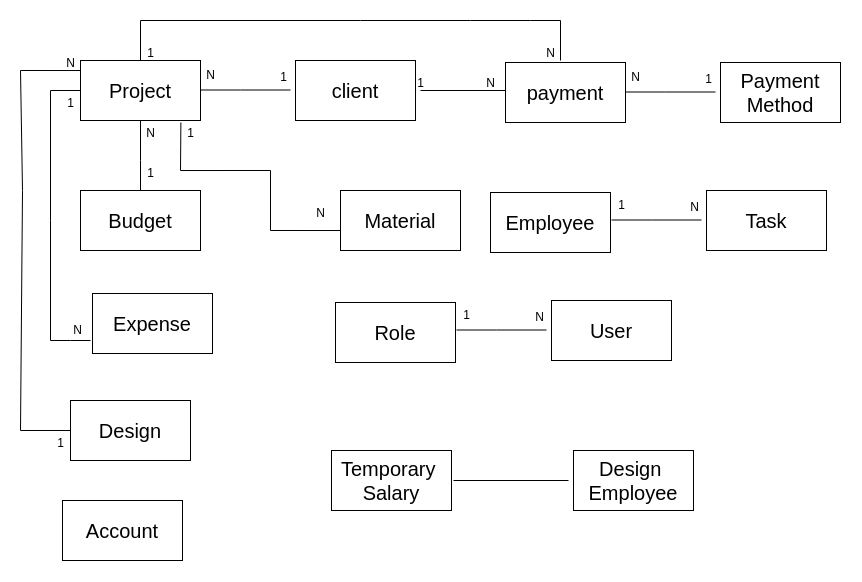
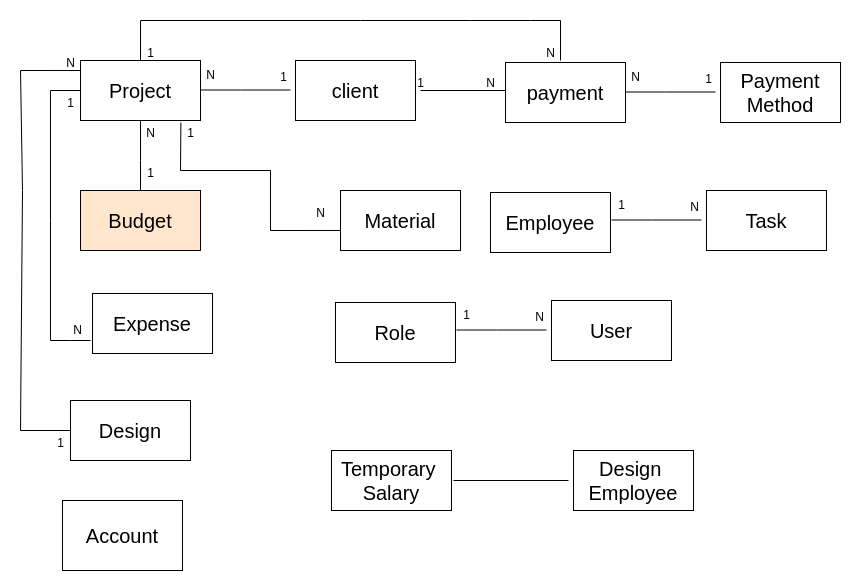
  <mxCell id="0" />
  <mxCell id="1" parent="0" />
  <mxCell id="2" value="&lt;font style=&quot;font-size: 20px;&quot;&gt;Project&lt;/font&gt;" style="rounded=0;whiteSpace=wrap;html=1;" vertex="1" parent="1"><mxGeometry x="80" y="60" width="120" height="60" as="geometry" /></mxCell>
  <mxCell id="3" value="" style="endArrow=none;html=1;rounded=0;" edge="1" parent="1"><mxGeometry width="50" height="50" relative="1" as="geometry"><mxPoint x="200" y="89.5" as="sourcePoint" /><mxPoint x="290" y="89.5" as="targetPoint" /><Array as="points"><mxPoint x="240" y="89.5" /></Array></mxGeometry></mxCell>
  <mxCell id="4" value="&lt;font style=&quot;font-size: 20px;&quot;&gt;client&lt;/font&gt;" style="rounded=0;whiteSpace=wrap;html=1;" vertex="1" parent="1"><mxGeometry x="295" y="60" width="120" height="60" as="geometry" /></mxCell>
- <mxCell id="5" value="&lt;font style=&quot;font-size: 20px;&quot;&gt;Budget&lt;/font&gt;" style="rounded=0;whiteSpace=wrap;html=1;" vertex="1" parent="1"><mxGeometry x="80" y="190" width="120" height="60" as="geometry" /></mxCell>
+ <mxCell id="5" value="&lt;font style=&quot;font-size: 20px;&quot;&gt;Budget&lt;/font&gt;" style="rounded=0;whiteSpace=wrap;html=1;fillColor=#ffe6cc;" vertex="1" parent="1"><mxGeometry x="80" y="190" width="120" height="60" as="geometry" /></mxCell>
  <mxCell id="6" value="" style="endArrow=none;html=1;rounded=0;exitX=0.5;exitY=1;exitDx=0;exitDy=0;entryX=0.5;entryY=0;entryDx=0;entryDy=0;" edge="1" parent="1" source="2" target="5"><mxGeometry width="50" height="50" relative="1" as="geometry"><mxPoint x="100" y="160" as="sourcePoint" /><mxPoint x="140" y="180" as="targetPoint" /><Array as="points"><mxPoint x="140" y="160" /></Array></mxGeometry></mxCell>
  <mxCell id="7" value="N" style="text;html=1;align=center;verticalAlign=middle;resizable=0;points=[];autosize=1;strokeColor=none;fillColor=none;" vertex="1" parent="1"><mxGeometry x="195" y="60" width="30" height="30" as="geometry" /></mxCell>
  <mxCell id="8" value="1" style="text;html=1;align=center;verticalAlign=middle;resizable=0;points=[];autosize=1;strokeColor=none;fillColor=none;" vertex="1" parent="1"><mxGeometry x="268" y="62" width="30" height="30" as="geometry" /></mxCell>
  <mxCell id="9" value="N" style="text;html=1;align=center;verticalAlign=middle;resizable=0;points=[];autosize=1;strokeColor=none;fillColor=none;rotation=0;" vertex="1" parent="1"><mxGeometry x="135" y="118" width="30" height="30" as="geometry" /></mxCell>
  <mxCell id="10" value="1" style="text;html=1;align=center;verticalAlign=middle;resizable=0;points=[];autosize=1;strokeColor=none;fillColor=none;" vertex="1" parent="1"><mxGeometry x="135" y="158" width="30" height="30" as="geometry" /></mxCell>
  <mxCell id="11" value="&lt;font style=&quot;font-size: 20px;&quot;&gt;payment&lt;/font&gt;" style="rounded=0;whiteSpace=wrap;html=1;" vertex="1" parent="1"><mxGeometry x="505" y="62" width="120" height="60" as="geometry" /></mxCell>
  <mxCell id="12" value="" style="endArrow=none;html=1;rounded=0;" edge="1" parent="1"><mxGeometry width="50" height="50" relative="1" as="geometry"><mxPoint x="625" y="91.5" as="sourcePoint" /><mxPoint x="715" y="91.5" as="targetPoint" /><Array as="points"><mxPoint x="665" y="91.5" /></Array></mxGeometry></mxCell>
  <mxCell id="13" value="&lt;font style=&quot;font-size: 20px;&quot;&gt;Payment&lt;/font&gt;&lt;div&gt;&lt;font style=&quot;font-size: 20px;&quot;&gt;Method&lt;/font&gt;&lt;/div&gt;" style="rounded=0;whiteSpace=wrap;html=1;" vertex="1" parent="1"><mxGeometry x="720" y="62" width="120" height="60" as="geometry" /></mxCell>
  <mxCell id="14" value="N" style="text;html=1;align=center;verticalAlign=middle;resizable=0;points=[];autosize=1;strokeColor=none;fillColor=none;" vertex="1" parent="1"><mxGeometry x="620" y="62" width="30" height="30" as="geometry" /></mxCell>
  <mxCell id="15" value="1" style="text;html=1;align=center;verticalAlign=middle;resizable=0;points=[];autosize=1;strokeColor=none;fillColor=none;" vertex="1" parent="1"><mxGeometry x="693" y="64" width="30" height="30" as="geometry" /></mxCell>
  <mxCell id="16" value="" style="endArrow=none;html=1;rounded=0;exitX=0.5;exitY=0;exitDx=0;exitDy=0;" edge="1" parent="1" source="2"><mxGeometry width="50" height="50" relative="1" as="geometry"><mxPoint x="135" y="50" as="sourcePoint" /><mxPoint x="560" y="60" as="targetPoint" /><Array as="points"><mxPoint x="140" y="20" /><mxPoint x="360" y="20" /><mxPoint x="470" y="20" /><mxPoint x="530" y="20" /><mxPoint x="560" y="20" /></Array></mxGeometry></mxCell>
  <mxCell id="17" value="" style="endArrow=none;html=1;rounded=0;" edge="1" parent="1"><mxGeometry width="50" height="50" relative="1" as="geometry"><mxPoint x="420" y="90" as="sourcePoint" /><mxPoint x="505" y="90" as="targetPoint" /></mxGeometry></mxCell>
  <mxCell id="18" value="&lt;font style=&quot;font-size: 20px;&quot;&gt;Employee&lt;/font&gt;" style="rounded=0;whiteSpace=wrap;html=1;" vertex="1" parent="1"><mxGeometry x="490" y="192" width="120" height="60" as="geometry" /></mxCell>
  <mxCell id="19" value="" style="endArrow=none;html=1;rounded=0;" edge="1" parent="1"><mxGeometry width="50" height="50" relative="1" as="geometry"><mxPoint x="611" y="219.5" as="sourcePoint" /><mxPoint x="701" y="219.5" as="targetPoint" /><Array as="points"><mxPoint x="651" y="219.5" /></Array></mxGeometry></mxCell>
  <mxCell id="20" value="&lt;font style=&quot;font-size: 20px;&quot;&gt;Task&lt;/font&gt;" style="rounded=0;whiteSpace=wrap;html=1;" vertex="1" parent="1"><mxGeometry x="706" y="190" width="120" height="60" as="geometry" /></mxCell>
  <mxCell id="21" value="1" style="text;html=1;align=center;verticalAlign=middle;resizable=0;points=[];autosize=1;strokeColor=none;fillColor=none;" vertex="1" parent="1"><mxGeometry x="606" y="190" width="30" height="30" as="geometry" /></mxCell>
  <mxCell id="22" value="N" style="text;html=1;align=center;verticalAlign=middle;resizable=0;points=[];autosize=1;strokeColor=none;fillColor=none;" vertex="1" parent="1"><mxGeometry x="679" y="192" width="30" height="30" as="geometry" /></mxCell>
  <mxCell id="23" value="1" style="text;html=1;align=center;verticalAlign=middle;resizable=0;points=[];autosize=1;strokeColor=none;fillColor=none;" vertex="1" parent="1"><mxGeometry x="135" y="38" width="30" height="30" as="geometry" /></mxCell>
  <mxCell id="24" value="N" style="text;html=1;align=center;verticalAlign=middle;resizable=0;points=[];autosize=1;strokeColor=none;fillColor=none;" vertex="1" parent="1"><mxGeometry x="535" y="38" width="30" height="30" as="geometry" /></mxCell>
  <mxCell id="25" value="1" style="text;html=1;align=center;verticalAlign=middle;resizable=0;points=[];autosize=1;strokeColor=none;fillColor=none;" vertex="1" parent="1"><mxGeometry x="405" y="68" width="30" height="30" as="geometry" /></mxCell>
  <mxCell id="26" value="N" style="text;html=1;align=center;verticalAlign=middle;resizable=0;points=[];autosize=1;strokeColor=none;fillColor=none;" vertex="1" parent="1"><mxGeometry x="475" y="68" width="30" height="30" as="geometry" /></mxCell>
  <mxCell id="27" value="&lt;font style=&quot;font-size: 20px;&quot;&gt;Material&lt;/font&gt;" style="rounded=0;whiteSpace=wrap;html=1;" vertex="1" parent="1"><mxGeometry x="340" y="190" width="120" height="60" as="geometry" /></mxCell>
  <mxCell id="28" value="" style="endArrow=none;html=1;rounded=0;entryX=0.92;entryY=1.033;entryDx=0;entryDy=0;entryPerimeter=0;exitX=0;exitY=0.667;exitDx=0;exitDy=0;exitPerimeter=0;" edge="1" parent="1" source="27"><mxGeometry width="50" height="50" relative="1" as="geometry"><mxPoint x="300" y="240" as="sourcePoint" /><mxPoint x="180.4" y="122" as="targetPoint" /><Array as="points"><mxPoint x="270" y="230" /><mxPoint x="270" y="170" /><mxPoint x="180" y="170.02" /></Array></mxGeometry></mxCell>
  <mxCell id="29" value="1" style="text;html=1;align=center;verticalAlign=middle;resizable=0;points=[];autosize=1;strokeColor=none;fillColor=none;" vertex="1" parent="1"><mxGeometry x="175" y="118" width="30" height="30" as="geometry" /></mxCell>
  <mxCell id="30" value="N" style="text;html=1;align=center;verticalAlign=middle;resizable=0;points=[];autosize=1;strokeColor=none;fillColor=none;" vertex="1" parent="1"><mxGeometry x="305" y="198" width="30" height="30" as="geometry" /></mxCell>
  <mxCell id="31" value="&lt;font style=&quot;font-size: 20px;&quot;&gt;Expense&lt;/font&gt;" style="rounded=0;whiteSpace=wrap;html=1;" vertex="1" parent="1"><mxGeometry x="92" y="293" width="120" height="60" as="geometry" /></mxCell>
  <mxCell id="32" value="" style="endArrow=none;html=1;rounded=0;" edge="1" parent="1"><mxGeometry width="50" height="50" relative="1" as="geometry"><mxPoint x="90" y="340" as="sourcePoint" /><mxPoint x="80" y="90" as="targetPoint" /><Array as="points"><mxPoint x="70" y="340" /><mxPoint x="50" y="340" /><mxPoint x="50" y="220" /><mxPoint x="50" y="90" /></Array></mxGeometry></mxCell>
  <mxCell id="33" value="1" style="text;html=1;align=center;verticalAlign=middle;resizable=0;points=[];autosize=1;strokeColor=none;fillColor=none;" vertex="1" parent="1"><mxGeometry x="55" y="88" width="30" height="30" as="geometry" /></mxCell>
  <mxCell id="34" value="N" style="text;html=1;align=center;verticalAlign=middle;resizable=0;points=[];autosize=1;strokeColor=none;fillColor=none;" vertex="1" parent="1"><mxGeometry x="62" y="315" width="30" height="30" as="geometry" /></mxCell>
  <mxCell id="35" value="&lt;font style=&quot;font-size: 20px;&quot;&gt;Role&lt;/font&gt;" style="rounded=0;whiteSpace=wrap;html=1;" vertex="1" parent="1"><mxGeometry x="335" y="302" width="120" height="60" as="geometry" /></mxCell>
  <mxCell id="36" value="" style="endArrow=none;html=1;rounded=0;" edge="1" parent="1"><mxGeometry width="50" height="50" relative="1" as="geometry"><mxPoint x="456" y="329.5" as="sourcePoint" /><mxPoint x="546" y="329.5" as="targetPoint" /><Array as="points"><mxPoint x="496" y="329.5" /></Array></mxGeometry></mxCell>
  <mxCell id="37" value="&lt;font style=&quot;font-size: 20px;&quot;&gt;User&lt;/font&gt;" style="rounded=0;whiteSpace=wrap;html=1;" vertex="1" parent="1"><mxGeometry x="551" y="300" width="120" height="60" as="geometry" /></mxCell>
  <mxCell id="38" value="1" style="text;html=1;align=center;verticalAlign=middle;resizable=0;points=[];autosize=1;strokeColor=none;fillColor=none;" vertex="1" parent="1"><mxGeometry x="451" y="300" width="30" height="30" as="geometry" /></mxCell>
  <mxCell id="39" value="N" style="text;html=1;align=center;verticalAlign=middle;resizable=0;points=[];autosize=1;strokeColor=none;fillColor=none;" vertex="1" parent="1"><mxGeometry x="524" y="302" width="30" height="30" as="geometry" /></mxCell>
  <mxCell id="40" value="" style="endArrow=none;html=1;rounded=0;entryX=0;entryY=0.167;entryDx=0;entryDy=0;entryPerimeter=0;" edge="1" parent="1" target="2"><mxGeometry width="50" height="50" relative="1" as="geometry"><mxPoint x="70" y="430" as="sourcePoint" /><mxPoint x="80" y="65" as="targetPoint" /><Array as="points"><mxPoint x="70" y="430" /><mxPoint x="20" y="430" /><mxPoint x="22" y="190" /><mxPoint x="20" y="70" /></Array></mxGeometry></mxCell>
  <mxCell id="41" value="&lt;font style=&quot;font-size: 20px;&quot;&gt;Design&lt;/font&gt;" style="rounded=0;whiteSpace=wrap;html=1;" vertex="1" parent="1"><mxGeometry x="70" y="400" width="120" height="60" as="geometry" /></mxCell>
  <mxCell id="42" value="&lt;font style=&quot;font-size: 20px;&quot;&gt;Temporary&amp;nbsp;&lt;/font&gt;&lt;div&gt;&lt;font style=&quot;font-size: 20px;&quot;&gt;Salary&lt;/font&gt;&lt;/div&gt;" style="rounded=0;whiteSpace=wrap;html=1;" vertex="1" parent="1"><mxGeometry x="331" y="450" width="120" height="60" as="geometry" /></mxCell>
  <mxCell id="43" value="&lt;font style=&quot;font-size: 20px;&quot;&gt;Design&amp;nbsp;&lt;/font&gt;&lt;div&gt;&lt;font style=&quot;font-size: 20px;&quot;&gt;Employee&lt;/font&gt;&lt;/div&gt;" style="rounded=0;whiteSpace=wrap;html=1;" vertex="1" parent="1"><mxGeometry x="573" y="450" width="120" height="60" as="geometry" /></mxCell>
- <mxCell id="44" value="&lt;span style=&quot;font-size: 20px;&quot;&gt;Account&lt;/span&gt;" style="rounded=0;whiteSpace=wrap;html=1;" vertex="1" parent="1"><mxGeometry x="62" y="500" width="120" height="60" as="geometry" /></mxCell>
+ <mxCell id="44" value="&lt;span style=&quot;font-size: 20px;&quot;&gt;Account&lt;/span&gt;" style="rounded=0;whiteSpace=wrap;html=1;" vertex="1" parent="1"><mxGeometry x="62" y="500" width="120" height="70" as="geometry" /></mxCell>
  <mxCell id="45" value="" style="endArrow=none;html=1;rounded=0;" edge="1" parent="1"><mxGeometry width="50" height="50" relative="1" as="geometry"><mxPoint x="453" y="480" as="sourcePoint" /><mxPoint x="568" y="480" as="targetPoint" /></mxGeometry></mxCell>
  <mxCell id="46" value="1" style="text;html=1;align=center;verticalAlign=middle;resizable=0;points=[];autosize=1;strokeColor=none;fillColor=none;" vertex="1" parent="1"><mxGeometry x="45" y="428" width="30" height="30" as="geometry" /></mxCell>
  <mxCell id="47" value="N" style="text;html=1;align=center;verticalAlign=middle;resizable=0;points=[];autosize=1;strokeColor=none;fillColor=none;" vertex="1" parent="1"><mxGeometry x="55" y="48" width="30" height="30" as="geometry" /></mxCell>
